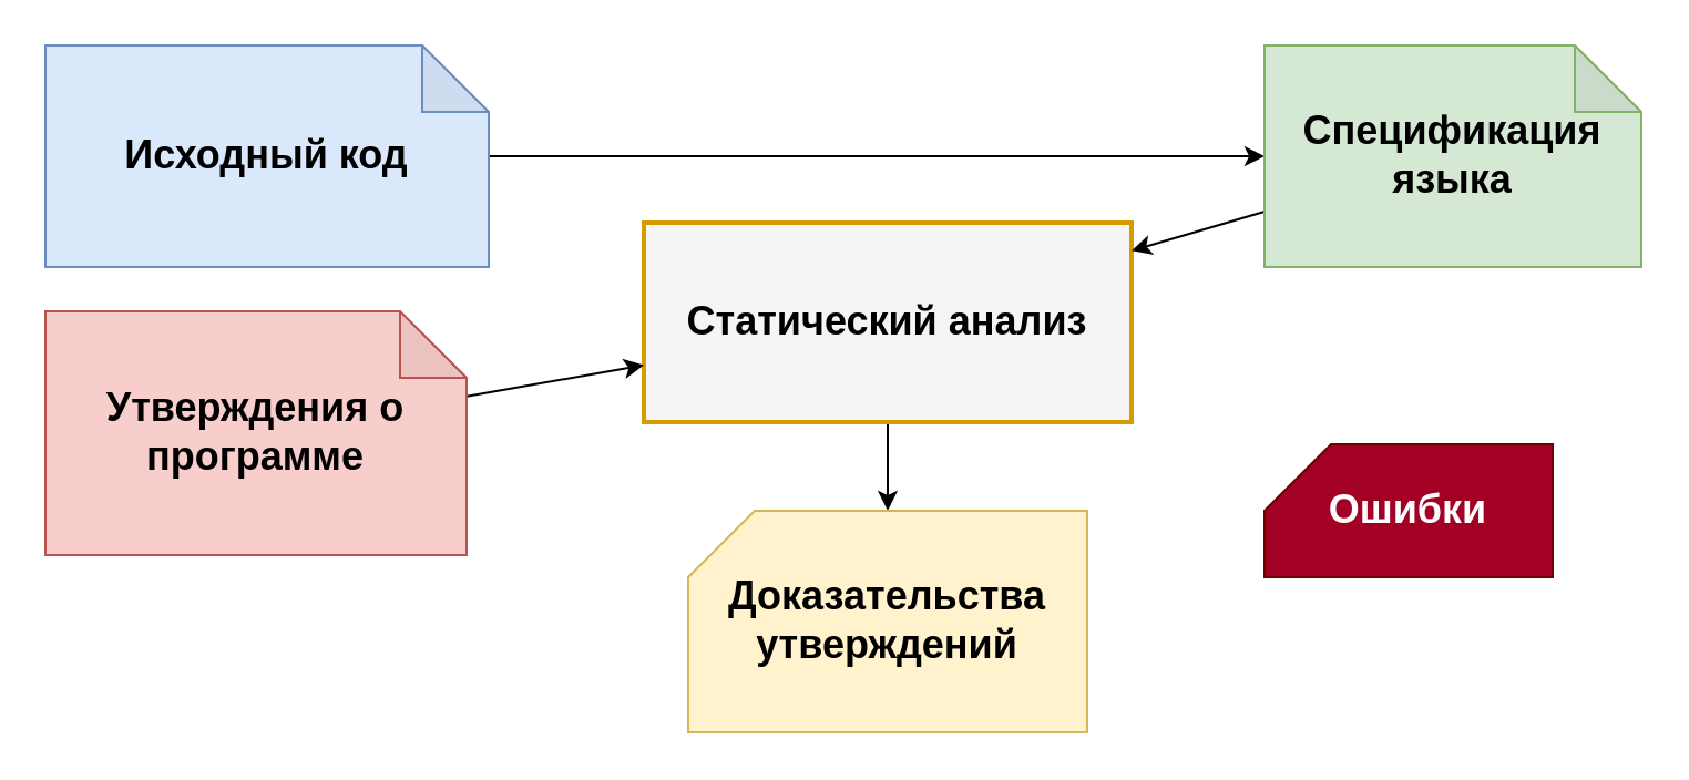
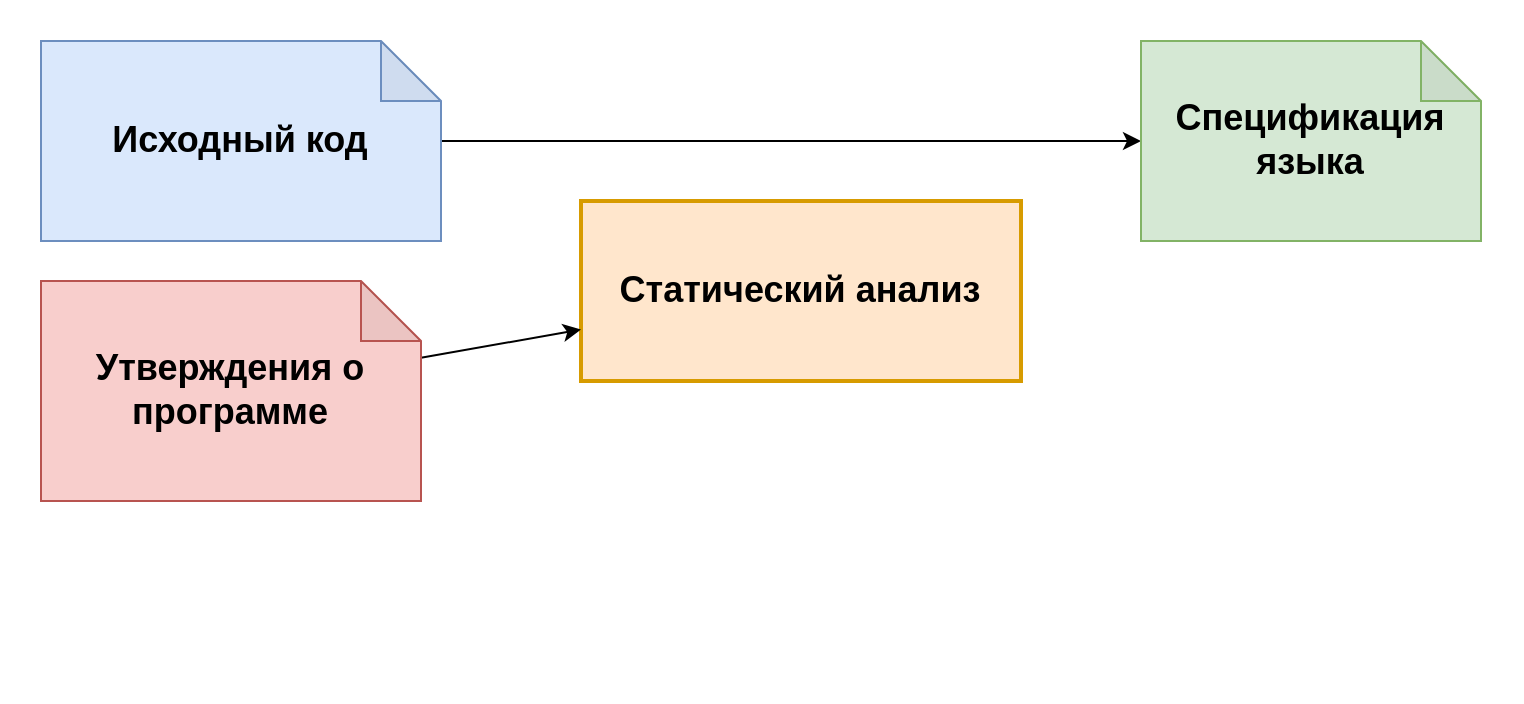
  <mxCell id="0" />
  <mxCell id="1" parent="0" />
  <mxCell id="2" style="edgeStyle=none;html=1;" edge="1" parent="1" source="3" target="9"><mxGeometry relative="1" as="geometry" /></mxCell>
  <mxCell id="3" value="Исходный код" style="shape=note;whiteSpace=wrap;html=1;backgroundOutline=1;darkOpacity=0.05;fillColor=#dae8fc;strokeColor=#6c8ebf;fontSize=18;fontStyle=1" vertex="1" parent="1"><mxGeometry x="20" y="20" width="200" height="100" as="geometry" /></mxCell>
- <mxCell id="4" style="edgeStyle=none;html=1;" edge="1" parent="1" source="5" target="10"><mxGeometry relative="1" as="geometry" /></mxCell>
- <mxCell id="5" value="Статический анализ" style="rounded=0;whiteSpace=wrap;html=1;fillColor=#f5f5f5;strokeColor=#d79b00;strokeWidth=2;fontSize=18;fontStyle=1;" vertex="1" parent="1"><mxGeometry x="290" y="100" width="220" height="90" as="geometry" /></mxCell>
+ <mxCell id="5" value="Статический анализ" style="rounded=0;whiteSpace=wrap;html=1;fillColor=#ffe6cc;strokeColor=#d79b00;strokeWidth=2;fontSize=18;fontStyle=1" vertex="1" parent="1"><mxGeometry x="290" y="100" width="220" height="90" as="geometry" /></mxCell>
  <mxCell id="6" style="edgeStyle=none;html=1;" edge="1" parent="1" source="7" target="5"><mxGeometry relative="1" as="geometry" /></mxCell>
  <mxCell id="7" value="Утверждения о программе" style="shape=note;whiteSpace=wrap;html=1;backgroundOutline=1;darkOpacity=0.05;fillColor=#f8cecc;strokeColor=#b85450;fontSize=18;fontStyle=1" vertex="1" parent="1"><mxGeometry x="20" y="140" width="190" height="110" as="geometry" /></mxCell>
- <mxCell id="8" style="edgeStyle=none;html=1;" edge="1" parent="1" source="9" target="5"><mxGeometry relative="1" as="geometry" /></mxCell>
  <mxCell id="9" value="Спецификация языка" style="shape=note;whiteSpace=wrap;html=1;backgroundOutline=1;darkOpacity=0.05;fillColor=#d5e8d4;strokeColor=#82b366;fontSize=18;fontStyle=1" vertex="1" parent="1"><mxGeometry x="570" y="20" width="170" height="100" as="geometry" /></mxCell>
- <mxCell id="10" value="Доказательства утверждений" style="shape=card;whiteSpace=wrap;html=1;fillColor=#fff2cc;strokeColor=#d6b656;fontSize=18;fontStyle=1" vertex="1" parent="1"><mxGeometry x="310" y="230" width="180" height="100" as="geometry" /></mxCell>
- <mxCell id="11" value="Ошибки" style="shape=card;whiteSpace=wrap;html=1;fillColor=#a20025;strokeColor=#6F0000;fontSize=18;fontStyle=1;fontColor=#ffffff;" vertex="1" parent="1"><mxGeometry x="570" y="200" width="130" height="60" as="geometry" /></mxCell>
